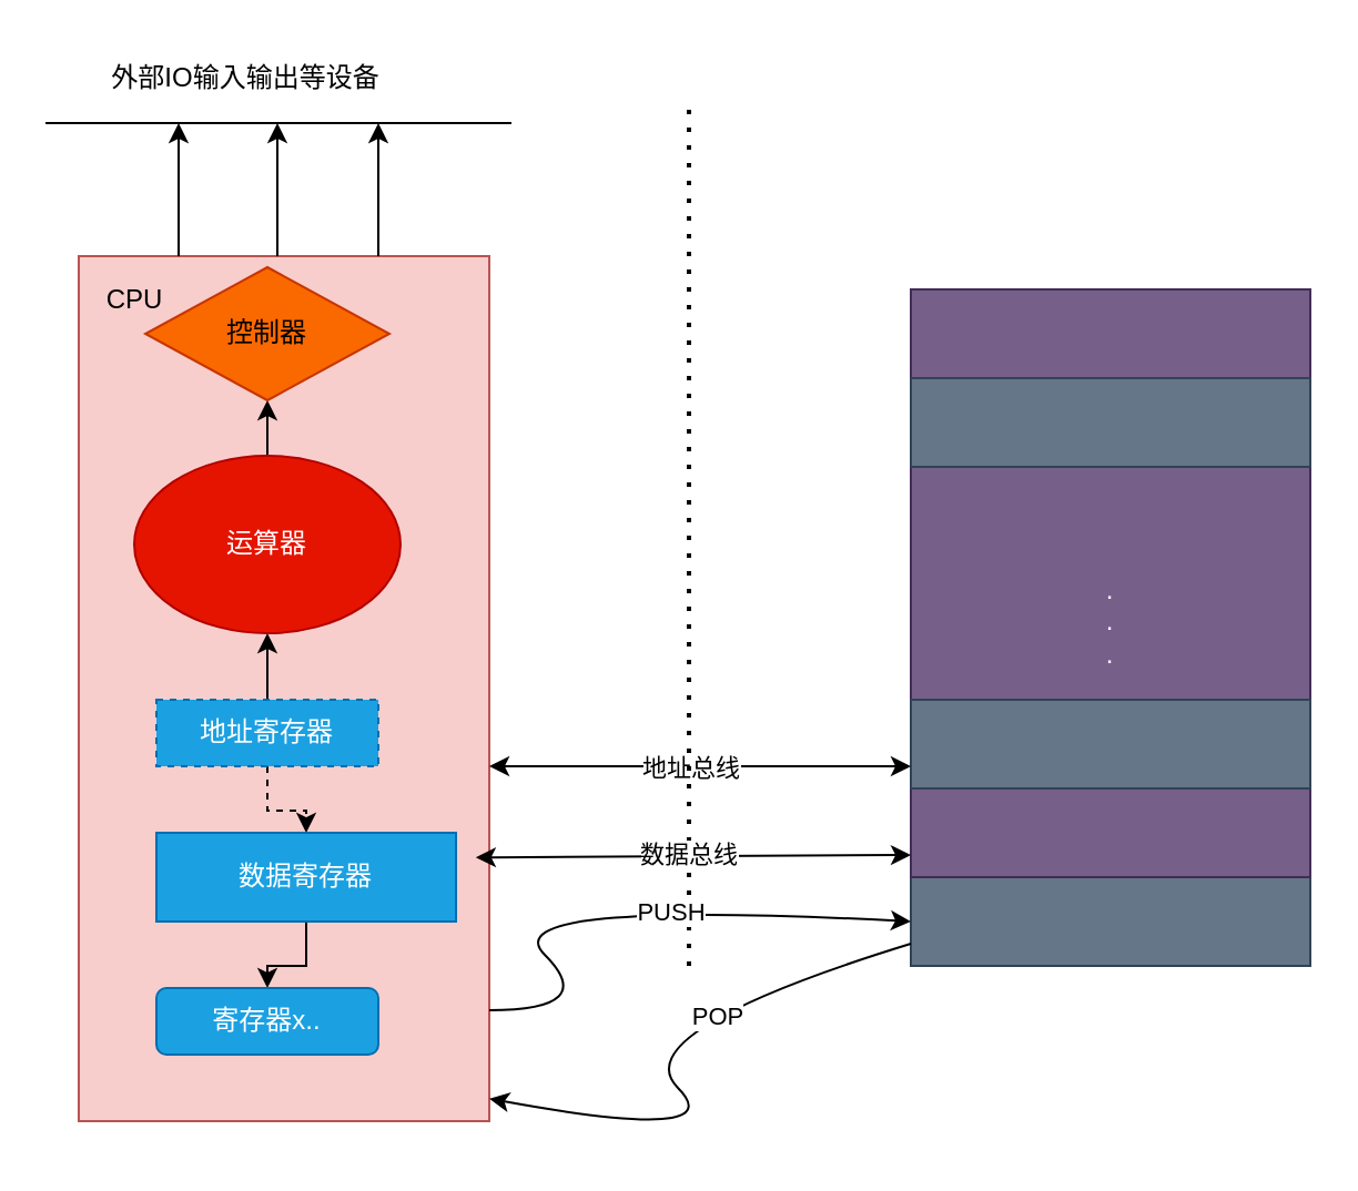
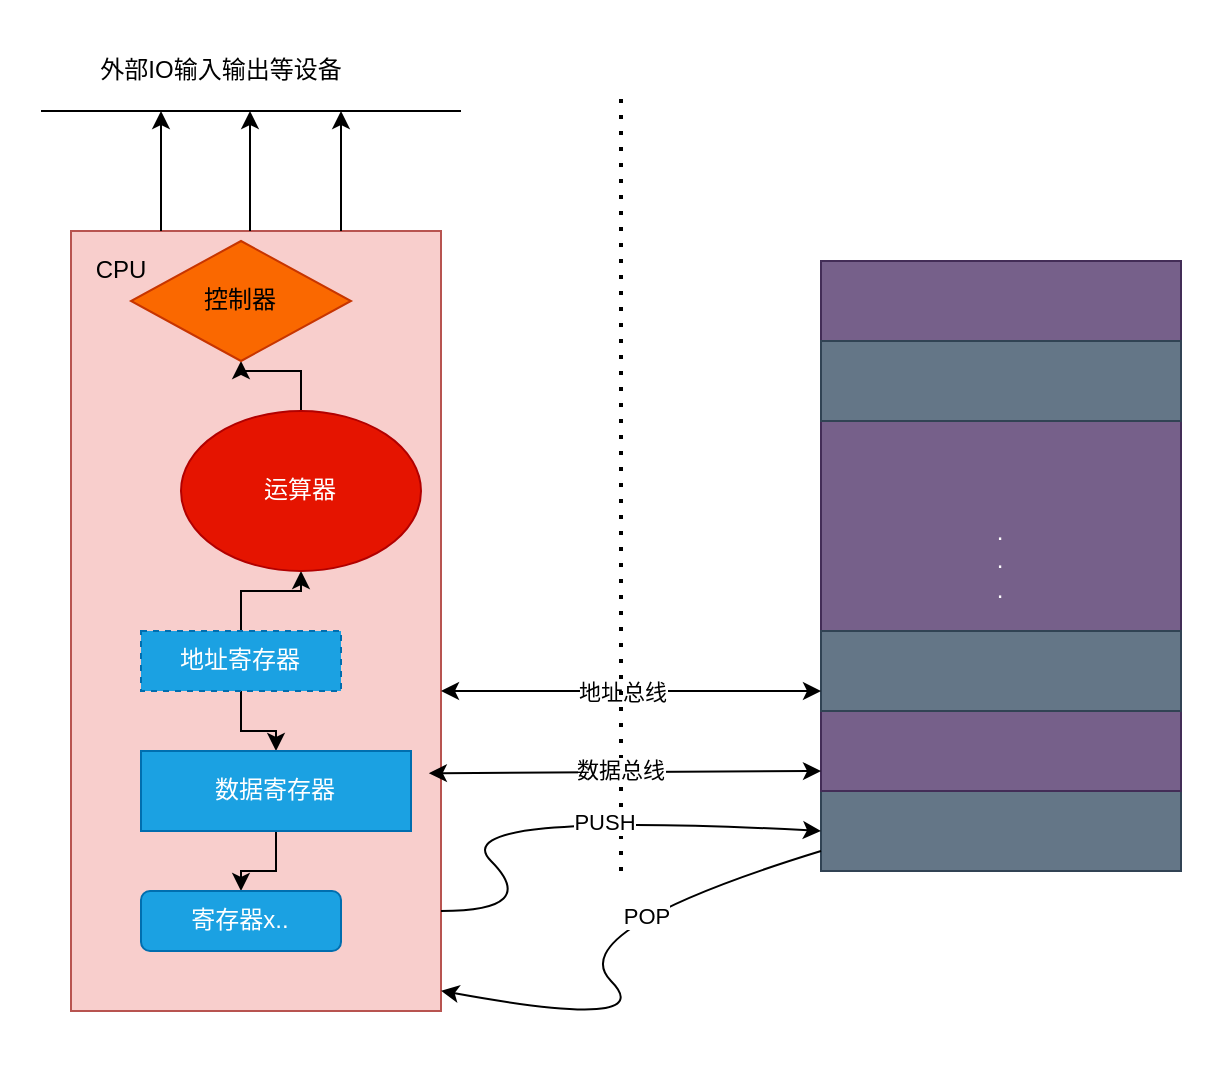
  <mxCell id="0" />
  <mxCell id="1" parent="0" />
  <mxCell id="2" value=".&lt;br&gt;.&lt;br&gt;." style="rounded=0;whiteSpace=wrap;html=1;fillColor=#76608a;fontColor=#ffffff;strokeColor=#432D57;" vertex="1" parent="1"><mxGeometry x="410" y="130" width="180" height="300" as="geometry" /></mxCell>
  <mxCell id="3" value="" style="rounded=0;whiteSpace=wrap;html=1;fillColor=#f8cecc;strokeColor=#b85450;" vertex="1" parent="1"><mxGeometry x="35" y="115" width="185" height="390" as="geometry" /></mxCell>
  <mxCell id="4" value="CPU" style="text;html=1;align=center;verticalAlign=middle;resizable=0;points=[];autosize=1;strokeColor=none;fillColor=none;" vertex="1" parent="1"><mxGeometry x="35" y="120" width="50" height="30" as="geometry" /></mxCell>
  <mxCell id="5" value="" style="edgeStyle=orthogonalEdgeStyle;rounded=0;orthogonalLoop=1;jettySize=auto;html=1;" edge="1" parent="1" source="7" target="16"><mxGeometry relative="1" as="geometry" /></mxCell>
- <mxCell id="6" value="" style="edgeStyle=orthogonalEdgeStyle;rounded=0;orthogonalLoop=1;jettySize=auto;html=1;dashed=1;" edge="1" parent="1" source="7" target="9"><mxGeometry relative="1" as="geometry" /></mxCell>
+ <mxCell id="6" value="" style="edgeStyle=orthogonalEdgeStyle;rounded=0;orthogonalLoop=1;jettySize=auto;html=1;" edge="1" parent="1" source="7" target="9"><mxGeometry relative="1" as="geometry" /></mxCell>
  <mxCell id="7" value="地址寄存器" style="rounded=0;whiteSpace=wrap;html=1;fillColor=#1ba1e2;fontColor=#ffffff;strokeColor=#006EAF;dashed=1;" vertex="1" parent="1"><mxGeometry x="70" y="315" width="100" height="30" as="geometry" /></mxCell>
  <mxCell id="8" value="" style="edgeStyle=orthogonalEdgeStyle;rounded=0;orthogonalLoop=1;jettySize=auto;html=1;" edge="1" parent="1" source="9" target="28"><mxGeometry relative="1" as="geometry" /></mxCell>
  <mxCell id="9" value="数据寄存器" style="rounded=0;whiteSpace=wrap;html=1;fillColor=#1ba1e2;strokeColor=#006EAF;fontColor=#ffffff;" vertex="1" parent="1"><mxGeometry x="70" y="375" width="135" height="40" as="geometry" /></mxCell>
  <mxCell id="10" value="" style="rounded=0;whiteSpace=wrap;html=1;fillColor=#647687;fontColor=#ffffff;strokeColor=#314354;" vertex="1" parent="1"><mxGeometry x="410" y="395" width="180" height="40" as="geometry" /></mxCell>
  <mxCell id="11" value="" style="rounded=0;whiteSpace=wrap;html=1;fillColor=#76608a;fontColor=#ffffff;strokeColor=#432D57;" vertex="1" parent="1"><mxGeometry x="410" y="355" width="180" height="40" as="geometry" /></mxCell>
  <mxCell id="12" value="" style="rounded=0;whiteSpace=wrap;html=1;fillColor=#647687;fontColor=#ffffff;strokeColor=#314354;" vertex="1" parent="1"><mxGeometry x="410" y="315" width="180" height="40" as="geometry" /></mxCell>
  <mxCell id="13" value="" style="rounded=0;whiteSpace=wrap;html=1;fillColor=#76608a;fontColor=#ffffff;strokeColor=#432D57;" vertex="1" parent="1"><mxGeometry x="410" y="130" width="180" height="40" as="geometry" /></mxCell>
  <mxCell id="14" value="" style="rounded=0;whiteSpace=wrap;html=1;fillColor=#647687;fontColor=#ffffff;strokeColor=#314354;" vertex="1" parent="1"><mxGeometry x="410" y="170" width="180" height="40" as="geometry" /></mxCell>
  <mxCell id="15" value="" style="edgeStyle=orthogonalEdgeStyle;rounded=0;orthogonalLoop=1;jettySize=auto;html=1;" edge="1" parent="1" source="16" target="17"><mxGeometry relative="1" as="geometry" /></mxCell>
- <mxCell id="16" value="运算器" style="ellipse;whiteSpace=wrap;html=1;fillColor=#e51400;fontColor=#ffffff;strokeColor=#B20000;" vertex="1" parent="1"><mxGeometry x="60" y="205" width="120" height="80" as="geometry" /></mxCell>
+ <mxCell id="16" value="运算器" style="ellipse;whiteSpace=wrap;html=1;fillColor=#e51400;fontColor=#ffffff;strokeColor=#B20000;" vertex="1" parent="1"><mxGeometry x="90" y="205" width="120" height="80" as="geometry" /></mxCell>
  <mxCell id="17" value="控制器" style="rhombus;whiteSpace=wrap;html=1;fillColor=#fa6800;fontColor=#000000;strokeColor=#C73500;" vertex="1" parent="1"><mxGeometry x="65" y="120" width="110" height="60" as="geometry" /></mxCell>
  <mxCell id="18" value="" style="endArrow=none;html=1;rounded=0;" edge="1" parent="1"><mxGeometry width="50" height="50" relative="1" as="geometry"><mxPoint x="20" y="55" as="sourcePoint" /><mxPoint x="230" y="55" as="targetPoint" /></mxGeometry></mxCell>
  <mxCell id="19" value="" style="endArrow=classic;html=1;rounded=0;" edge="1" parent="1"><mxGeometry width="50" height="50" relative="1" as="geometry"><mxPoint x="170" y="115" as="sourcePoint" /><mxPoint x="170" y="55" as="targetPoint" /></mxGeometry></mxCell>
  <mxCell id="20" value="" style="endArrow=classic;html=1;rounded=0;exitX=0.75;exitY=0;exitDx=0;exitDy=0;" edge="1" parent="1"><mxGeometry width="50" height="50" relative="1" as="geometry"><mxPoint x="124.5" y="115" as="sourcePoint" /><mxPoint x="124.5" y="55" as="targetPoint" /></mxGeometry></mxCell>
  <mxCell id="21" value="" style="endArrow=classic;html=1;rounded=0;exitX=0.75;exitY=0;exitDx=0;exitDy=0;" edge="1" parent="1"><mxGeometry width="50" height="50" relative="1" as="geometry"><mxPoint x="80" y="115" as="sourcePoint" /><mxPoint x="80" y="55" as="targetPoint" /></mxGeometry></mxCell>
  <mxCell id="22" value="" style="endArrow=classic;startArrow=classic;html=1;rounded=0;entryX=0;entryY=0.75;entryDx=0;entryDy=0;entryPerimeter=0;" edge="1" parent="1" target="12"><mxGeometry width="50" height="50" relative="1" as="geometry"><mxPoint x="220" y="345" as="sourcePoint" /><mxPoint x="420" y="275" as="targetPoint" /></mxGeometry></mxCell>
  <mxCell id="23" value="地址总线" style="edgeLabel;html=1;align=center;verticalAlign=middle;resizable=0;points=[];" vertex="1" connectable="0" parent="22"><mxGeometry x="-0.265" y="-1" relative="1" as="geometry"><mxPoint x="20" y="-1" as="offset" /></mxGeometry></mxCell>
  <mxCell id="24" value="" style="endArrow=none;dashed=1;html=1;dashPattern=1 3;strokeWidth=2;rounded=0;" edge="1" parent="1"><mxGeometry width="50" height="50" relative="1" as="geometry"><mxPoint x="310" y="435" as="sourcePoint" /><mxPoint x="310" y="45" as="targetPoint" /></mxGeometry></mxCell>
  <mxCell id="25" value="" style="endArrow=classic;startArrow=classic;html=1;rounded=0;exitX=0.994;exitY=0.728;exitDx=0;exitDy=0;entryX=0;entryY=0.75;entryDx=0;entryDy=0;entryPerimeter=0;exitPerimeter=0;" edge="1" parent="1"><mxGeometry width="50" height="50" relative="1" as="geometry"><mxPoint x="213.92" y="386.12" as="sourcePoint" /><mxPoint x="410" y="385" as="targetPoint" /></mxGeometry></mxCell>
  <mxCell id="26" value="数据总线" style="edgeLabel;html=1;align=center;verticalAlign=middle;resizable=0;points=[];" vertex="1" connectable="0" parent="25"><mxGeometry x="-0.265" y="-1" relative="1" as="geometry"><mxPoint x="24" y="-2" as="offset" /></mxGeometry></mxCell>
  <mxCell id="27" value="外部IO输入输出等设备" style="text;html=1;align=center;verticalAlign=middle;resizable=0;points=[];autosize=1;strokeColor=none;fillColor=none;" vertex="1" parent="1"><mxGeometry x="40" y="20" width="140" height="30" as="geometry" /></mxCell>
  <mxCell id="28" value="寄存器x.." style="whiteSpace=wrap;html=1;fillColor=#1ba1e2;strokeColor=#006EAF;fontColor=#ffffff;rounded=1;" vertex="1" parent="1"><mxGeometry x="70" y="445" width="100" height="30" as="geometry" /></mxCell>
  <mxCell id="29" value="" style="curved=1;endArrow=classic;html=1;rounded=0;entryX=0;entryY=0.5;entryDx=0;entryDy=0;" edge="1" parent="1" target="10"><mxGeometry width="50" height="50" relative="1" as="geometry"><mxPoint x="220" y="455" as="sourcePoint" /><mxPoint x="270" y="405" as="targetPoint" /><Array as="points"><mxPoint x="270" y="455" /><mxPoint x="220" y="405" /></Array></mxGeometry></mxCell>
  <mxCell id="30" value="PUSH" style="edgeLabel;html=1;align=center;verticalAlign=middle;resizable=0;points=[];" vertex="1" connectable="0" parent="29"><mxGeometry x="0.298" y="-1" relative="1" as="geometry"><mxPoint as="offset" /></mxGeometry></mxCell>
  <mxCell id="31" value="" style="curved=1;endArrow=classic;html=1;rounded=0;exitX=0;exitY=0.75;exitDx=0;exitDy=0;entryX=1;entryY=0.974;entryDx=0;entryDy=0;entryPerimeter=0;" edge="1" parent="1" source="10" target="3"><mxGeometry width="50" height="50" relative="1" as="geometry"><mxPoint x="330" y="465" as="sourcePoint" /><mxPoint x="280" y="515" as="targetPoint" /><Array as="points"><mxPoint x="280" y="465" /><mxPoint x="330" y="515" /></Array></mxGeometry></mxCell>
  <mxCell id="32" value="POP" style="edgeLabel;html=1;align=center;verticalAlign=middle;resizable=0;points=[];" vertex="1" connectable="0" parent="31"><mxGeometry x="-0.413" y="5" relative="1" as="geometry"><mxPoint as="offset" /></mxGeometry></mxCell>
